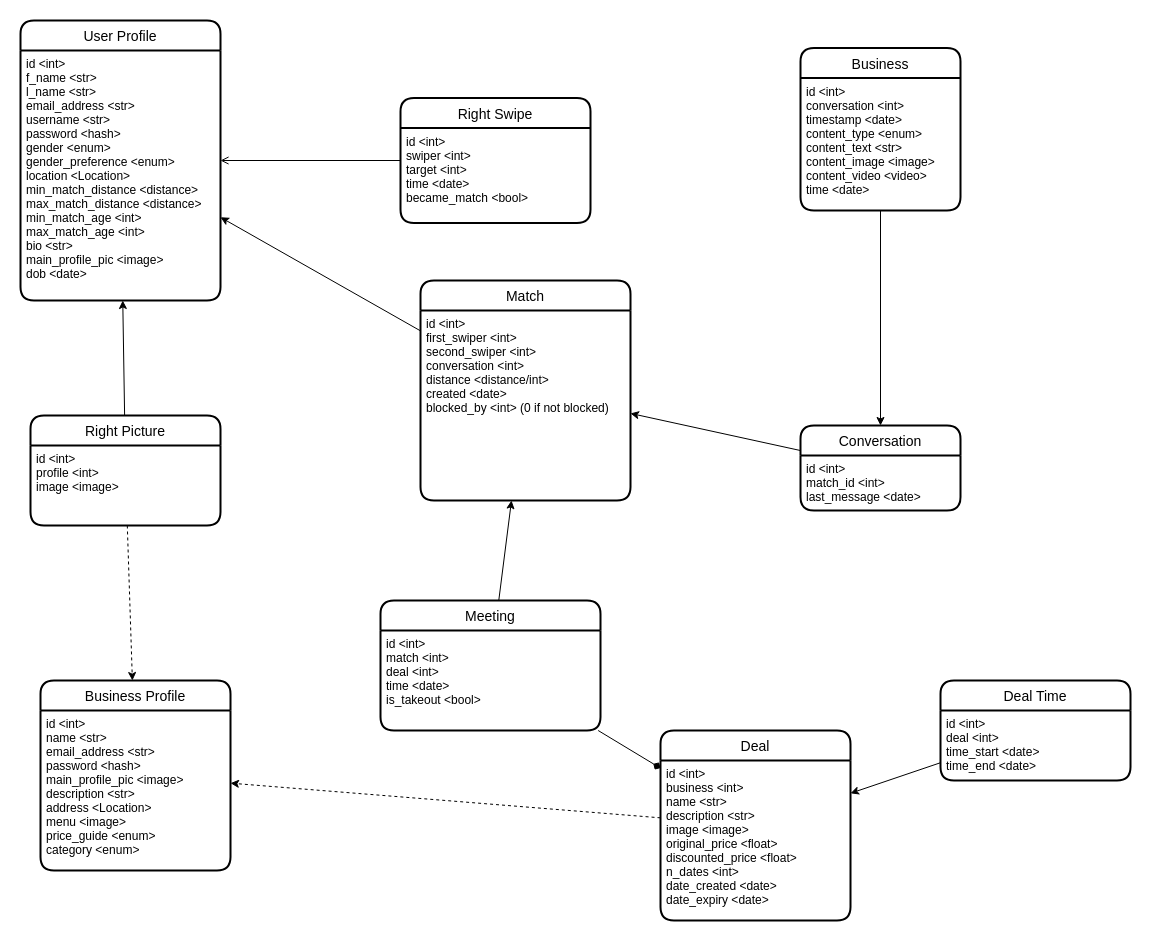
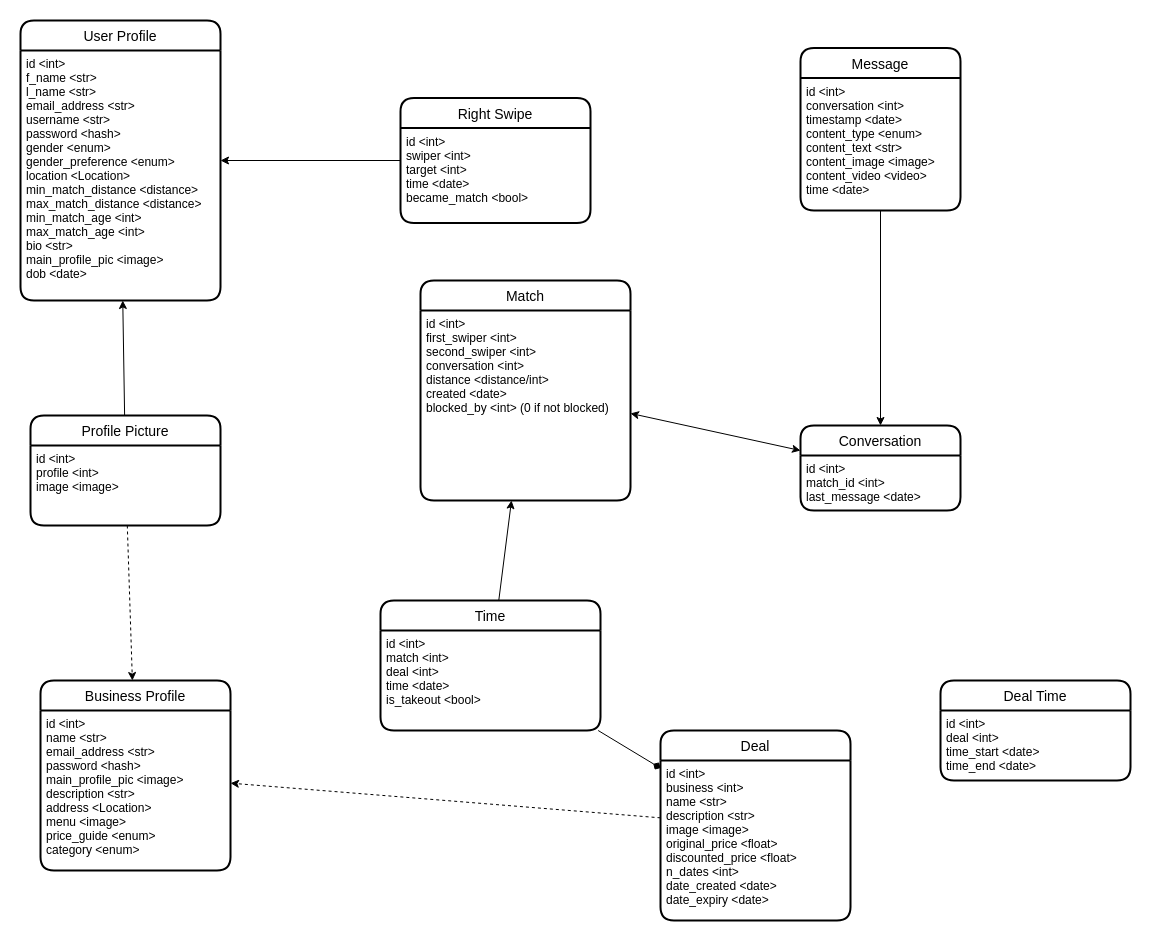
  <mxCell id="0" />
  <mxCell id="1" parent="0" />
- <mxCell id="2" value="" style="endArrow=none;startArrow=classic;html=1;" edge="1" parent="1" source="30" target="8"><mxGeometry width="50" height="50" relative="1" as="geometry"><mxPoint x="529.998" y="425" as="sourcePoint" /><mxPoint x="536.664" y="305" as="targetPoint" /></mxGeometry></mxCell>
+ <mxCell id="2" value="" style="endArrow=classic;startArrow=classic;html=1;" edge="1" parent="1" source="30" target="8"><mxGeometry width="50" height="50" relative="1" as="geometry"><mxPoint x="529.998" y="425" as="sourcePoint" /><mxPoint x="536.664" y="305" as="targetPoint" /></mxGeometry></mxCell>
  <mxCell id="3" value="" style="endArrow=classic;html=1;" edge="1" parent="1" source="12" target="8"><mxGeometry width="50" height="50" relative="1" as="geometry"><mxPoint x="190" y="445" as="sourcePoint" /><mxPoint x="240" y="395" as="targetPoint" /></mxGeometry></mxCell>
  <mxCell id="4" value="" style="endArrow=classic;html=1;" edge="1" parent="1" source="6" target="10"><mxGeometry width="50" height="50" relative="1" as="geometry"><mxPoint x="280.002" y="405" as="sourcePoint" /><mxPoint x="286.463" y="615" as="targetPoint" /></mxGeometry></mxCell>
- <mxCell id="5" value="" style="endArrow=classic;html=1;" edge="1" parent="1" source="30" target="10"><mxGeometry width="50" height="50" relative="1" as="geometry"><mxPoint x="144.113" y="435" as="sourcePoint" /><mxPoint x="141.855" y="295" as="targetPoint" /></mxGeometry></mxCell>
- <mxCell id="6" value="Right Picture" style="swimlane;childLayout=stackLayout;horizontal=1;startSize=30;horizontalStack=0;rounded=1;fontSize=14;fontStyle=0;strokeWidth=2;resizeParent=0;resizeLast=1;shadow=0;dashed=0;align=center;" vertex="1" parent="1"><mxGeometry x="30" y="415" width="190" height="110" as="geometry" /></mxCell>
+ <mxCell id="6" value="Profile Picture" style="swimlane;childLayout=stackLayout;horizontal=1;startSize=30;horizontalStack=0;rounded=1;fontSize=14;fontStyle=0;strokeWidth=2;resizeParent=0;resizeLast=1;shadow=0;dashed=0;align=center;" vertex="1" parent="1"><mxGeometry x="30" y="415" width="190" height="110" as="geometry" /></mxCell>
  <mxCell id="7" value="id &lt;int&gt;&#10;profile &lt;int&gt;&#10;image &lt;image&gt;&#10;" style="align=left;strokeColor=none;fillColor=none;spacingLeft=4;fontSize=12;verticalAlign=top;resizable=0;rotatable=0;part=1;" vertex="1" parent="6"><mxGeometry y="30" width="190" height="80" as="geometry" /></mxCell>
  <mxCell id="8" value="Conversation" style="swimlane;childLayout=stackLayout;horizontal=1;startSize=30;horizontalStack=0;rounded=1;fontSize=14;fontStyle=0;strokeWidth=2;resizeParent=0;resizeLast=1;shadow=0;dashed=0;align=center;" vertex="1" parent="1"><mxGeometry x="800" y="425" width="160" height="85" as="geometry" /></mxCell>
  <mxCell id="9" value="id &lt;int&gt;&#10;match_id &lt;int&gt;&#10;last_message &lt;date&gt;&#10;" style="align=left;strokeColor=none;fillColor=none;spacingLeft=4;fontSize=12;verticalAlign=top;resizable=0;rotatable=0;part=1;" vertex="1" parent="8"><mxGeometry y="30" width="160" height="55" as="geometry" /></mxCell>
  <mxCell id="10" value="User Profile" style="swimlane;childLayout=stackLayout;horizontal=1;startSize=30;horizontalStack=0;rounded=1;fontSize=14;fontStyle=0;strokeWidth=2;resizeParent=0;resizeLast=1;shadow=0;dashed=0;align=center;" vertex="1" parent="1"><mxGeometry x="20" y="20" width="200" height="280" as="geometry" /></mxCell>
  <mxCell id="11" value="id &lt;int&gt;&#10;f_name &lt;str&gt;&#10;l_name &lt;str&gt;&#10;email_address &lt;str&gt;&#10;username &lt;str&gt;&#10;password &lt;hash&gt;&#10;gender &lt;enum&gt;&#10;gender_preference &lt;enum&gt;&#10;location &lt;Location&gt;&#10;min_match_distance &lt;distance&gt;&#10;max_match_distance &lt;distance&gt;&#10;min_match_age &lt;int&gt;&#10;max_match_age &lt;int&gt;&#10;bio &lt;str&gt;&#10;main_profile_pic &lt;image&gt;&#10;dob &lt;date&gt;" style="align=left;strokeColor=none;fillColor=none;spacingLeft=4;fontSize=12;verticalAlign=top;resizable=0;rotatable=0;part=1;" vertex="1" parent="10"><mxGeometry y="30" width="200" height="250" as="geometry" /></mxCell>
- <mxCell id="12" value="Business" style="swimlane;childLayout=stackLayout;horizontal=1;startSize=30;horizontalStack=0;rounded=1;fontSize=14;fontStyle=0;strokeWidth=2;resizeParent=0;resizeLast=1;shadow=0;dashed=0;align=center;" vertex="1" parent="1"><mxGeometry x="800" y="47.5" width="160" height="162.5" as="geometry" /></mxCell>
+ <mxCell id="12" value="Message" style="swimlane;childLayout=stackLayout;horizontal=1;startSize=30;horizontalStack=0;rounded=1;fontSize=14;fontStyle=0;strokeWidth=2;resizeParent=0;resizeLast=1;shadow=0;dashed=0;align=center;" vertex="1" parent="1"><mxGeometry x="800" y="47.5" width="160" height="162.5" as="geometry" /></mxCell>
  <mxCell id="13" value="id &lt;int&gt;&#10;conversation &lt;int&gt;&#10;timestamp &lt;date&gt;&#10;content_type &lt;enum&gt;&#10;content_text &lt;str&gt;&#10;content_image &lt;image&gt;&#10;content_video &lt;video&gt;&#10;time &lt;date&gt;" style="align=left;strokeColor=none;fillColor=none;spacingLeft=4;fontSize=12;verticalAlign=top;resizable=0;rotatable=0;part=1;" vertex="1" parent="12"><mxGeometry y="30" width="160" height="132.5" as="geometry" /></mxCell>
  <mxCell id="14" value="" style="endArrow=classic;html=1;" edge="1" parent="1" source="20" target="30"><mxGeometry width="50" height="50" relative="1" as="geometry"><mxPoint x="442.846" y="668.38" as="sourcePoint" /><mxPoint x="260" y="510" as="targetPoint" /></mxGeometry></mxCell>
  <mxCell id="15" value="" style="endArrow=diamond;html=1;" edge="1" parent="1" source="20" target="25"><mxGeometry width="50" height="50" relative="1" as="geometry"><mxPoint x="664.697" y="660" as="sourcePoint" /><mxPoint x="650.003" y="540" as="targetPoint" /></mxGeometry></mxCell>
  <mxCell id="16" value="" style="endArrow=classic;html=1;dashed=1;" edge="1" parent="1" source="6" target="17"><mxGeometry width="50" height="50" relative="1" as="geometry"><mxPoint x="281.853" y="525" as="sourcePoint" /><mxPoint x="279.998" y="410" as="targetPoint" /></mxGeometry></mxCell>
  <mxCell id="17" value="Business Profile" style="swimlane;childLayout=stackLayout;horizontal=1;startSize=30;horizontalStack=0;rounded=1;fontSize=14;fontStyle=0;strokeWidth=2;resizeParent=0;resizeLast=1;shadow=0;dashed=0;align=center;" vertex="1" parent="1"><mxGeometry x="40" y="680" width="190" height="190" as="geometry" /></mxCell>
  <mxCell id="18" value="id &lt;int&gt;&#10;name &lt;str&gt;&#10;email_address &lt;str&gt;&#10;password &lt;hash&gt;&#10;main_profile_pic &lt;image&gt;&#10;description &lt;str&gt;&#10;address &lt;Location&gt;&#10;menu &lt;image&gt;&#10;price_guide &lt;enum&gt;&#10;category &lt;enum&gt;" style="align=left;strokeColor=none;fillColor=none;spacingLeft=4;fontSize=12;verticalAlign=top;resizable=0;rotatable=0;part=1;" vertex="1" parent="17"><mxGeometry y="30" width="190" height="160" as="geometry" /></mxCell>
  <mxCell id="19" value="" style="endArrow=classic;html=1;dashed=1;" edge="1" parent="1" source="25" target="17"><mxGeometry width="50" height="50" relative="1" as="geometry"><mxPoint x="730" y="680" as="sourcePoint" /><mxPoint x="730" y="560" as="targetPoint" /></mxGeometry></mxCell>
- <mxCell id="20" value="Meeting" style="swimlane;childLayout=stackLayout;horizontal=1;startSize=30;horizontalStack=0;rounded=1;fontSize=14;fontStyle=0;strokeWidth=2;resizeParent=0;resizeLast=1;shadow=0;dashed=0;align=center;" vertex="1" parent="1"><mxGeometry x="380" y="600" width="220" height="130" as="geometry" /></mxCell>
+ <mxCell id="20" value="Time" style="swimlane;childLayout=stackLayout;horizontal=1;startSize=30;horizontalStack=0;rounded=1;fontSize=14;fontStyle=0;strokeWidth=2;resizeParent=0;resizeLast=1;shadow=0;dashed=0;align=center;" vertex="1" parent="1"><mxGeometry x="380" y="600" width="220" height="130" as="geometry" /></mxCell>
  <mxCell id="21" value="id &lt;int&gt;&#10;match &lt;int&gt;&#10;deal &lt;int&gt;&#10;time &lt;date&gt;&#10;is_takeout &lt;bool&gt;&#10;" style="align=left;strokeColor=none;fillColor=none;spacingLeft=4;fontSize=12;verticalAlign=top;resizable=0;rotatable=0;part=1;" vertex="1" parent="20"><mxGeometry y="30" width="220" height="100" as="geometry" /></mxCell>
- <mxCell id="22" value="" style="endArrow=open;html=1;" edge="1" parent="1" source="23" target="10"><mxGeometry width="50" height="50" relative="1" as="geometry"><mxPoint x="412.846" y="415" as="sourcePoint" /><mxPoint x="230" y="256.62" as="targetPoint" /></mxGeometry></mxCell>
+ <mxCell id="22" value="" style="endArrow=classic;html=1;" edge="1" parent="1" source="23" target="10"><mxGeometry width="50" height="50" relative="1" as="geometry"><mxPoint x="412.846" y="415" as="sourcePoint" /><mxPoint x="230" y="256.62" as="targetPoint" /></mxGeometry></mxCell>
  <mxCell id="23" value="Right Swipe" style="swimlane;childLayout=stackLayout;horizontal=1;startSize=30;horizontalStack=0;rounded=1;fontSize=14;fontStyle=0;strokeWidth=2;resizeParent=0;resizeLast=1;shadow=0;dashed=0;align=center;" vertex="1" parent="1"><mxGeometry x="400" y="97.5" width="190" height="125" as="geometry" /></mxCell>
  <mxCell id="24" value="id &lt;int&gt;&#10;swiper &lt;int&gt;&#10;target &lt;int&gt;&#10;time &lt;date&gt;&#10;became_match &lt;bool&gt;&#10;" style="align=left;strokeColor=none;fillColor=none;spacingLeft=4;fontSize=12;verticalAlign=top;resizable=0;rotatable=0;part=1;" vertex="1" parent="23"><mxGeometry y="30" width="190" height="95" as="geometry" /></mxCell>
  <mxCell id="25" value="Deal" style="swimlane;childLayout=stackLayout;horizontal=1;startSize=30;horizontalStack=0;rounded=1;fontSize=14;fontStyle=0;strokeWidth=2;resizeParent=0;resizeLast=1;shadow=0;dashed=0;align=center;" vertex="1" parent="1"><mxGeometry x="660" y="730" width="190" height="190" as="geometry" /></mxCell>
  <mxCell id="26" value="id &lt;int&gt;&#10;business &lt;int&gt;&#10;name &lt;str&gt;&#10;description &lt;str&gt;&#10;image &lt;image&gt;&#10;original_price &lt;float&gt;&#10;discounted_price &lt;float&gt;&#10;n_dates &lt;int&gt;&#10;date_created &lt;date&gt;&#10;date_expiry &lt;date&gt;" style="align=left;strokeColor=none;fillColor=none;spacingLeft=4;fontSize=12;verticalAlign=top;resizable=0;rotatable=0;part=1;" vertex="1" parent="25"><mxGeometry y="30" width="190" height="160" as="geometry" /></mxCell>
  <mxCell id="27" value="Deal Time" style="swimlane;childLayout=stackLayout;horizontal=1;startSize=30;horizontalStack=0;rounded=1;fontSize=14;fontStyle=0;strokeWidth=2;resizeParent=0;resizeLast=1;shadow=0;dashed=0;align=center;" vertex="1" parent="1"><mxGeometry x="940" y="680" width="190" height="100" as="geometry" /></mxCell>
  <mxCell id="28" value="id &lt;int&gt;&#10;deal &lt;int&gt;&#10;time_start &lt;date&gt;&#10;time_end &lt;date&gt;&#10;" style="align=left;strokeColor=none;fillColor=none;spacingLeft=4;fontSize=12;verticalAlign=top;resizable=0;rotatable=0;part=1;" vertex="1" parent="27"><mxGeometry y="30" width="190" height="70" as="geometry" /></mxCell>
- <mxCell id="29" value="" style="endArrow=classic;html=1;" edge="1" parent="1" source="27" target="25"><mxGeometry width="50" height="50" relative="1" as="geometry"><mxPoint x="670" y="822.742" as="sourcePoint" /><mxPoint x="960" y="860" as="targetPoint" /></mxGeometry></mxCell>
  <mxCell id="30" value="Match" style="swimlane;childLayout=stackLayout;horizontal=1;startSize=30;horizontalStack=0;rounded=1;fontSize=14;fontStyle=0;strokeWidth=2;resizeParent=0;resizeLast=1;shadow=0;dashed=0;align=center;" vertex="1" parent="1"><mxGeometry x="420" y="280" width="210" height="220" as="geometry" /></mxCell>
  <mxCell id="31" value="id &lt;int&gt;&#10;first_swiper &lt;int&gt;&#10;second_swiper &lt;int&gt;&#10;conversation &lt;int&gt;&#10;distance &lt;distance/int&gt;&#10;created &lt;date&gt;&#10;blocked_by &lt;int&gt; (0 if not blocked)&#10;" style="align=left;strokeColor=none;fillColor=none;spacingLeft=4;fontSize=12;verticalAlign=top;resizable=0;rotatable=0;part=1;" vertex="1" parent="30"><mxGeometry y="30" width="210" height="190" as="geometry" /></mxCell>
